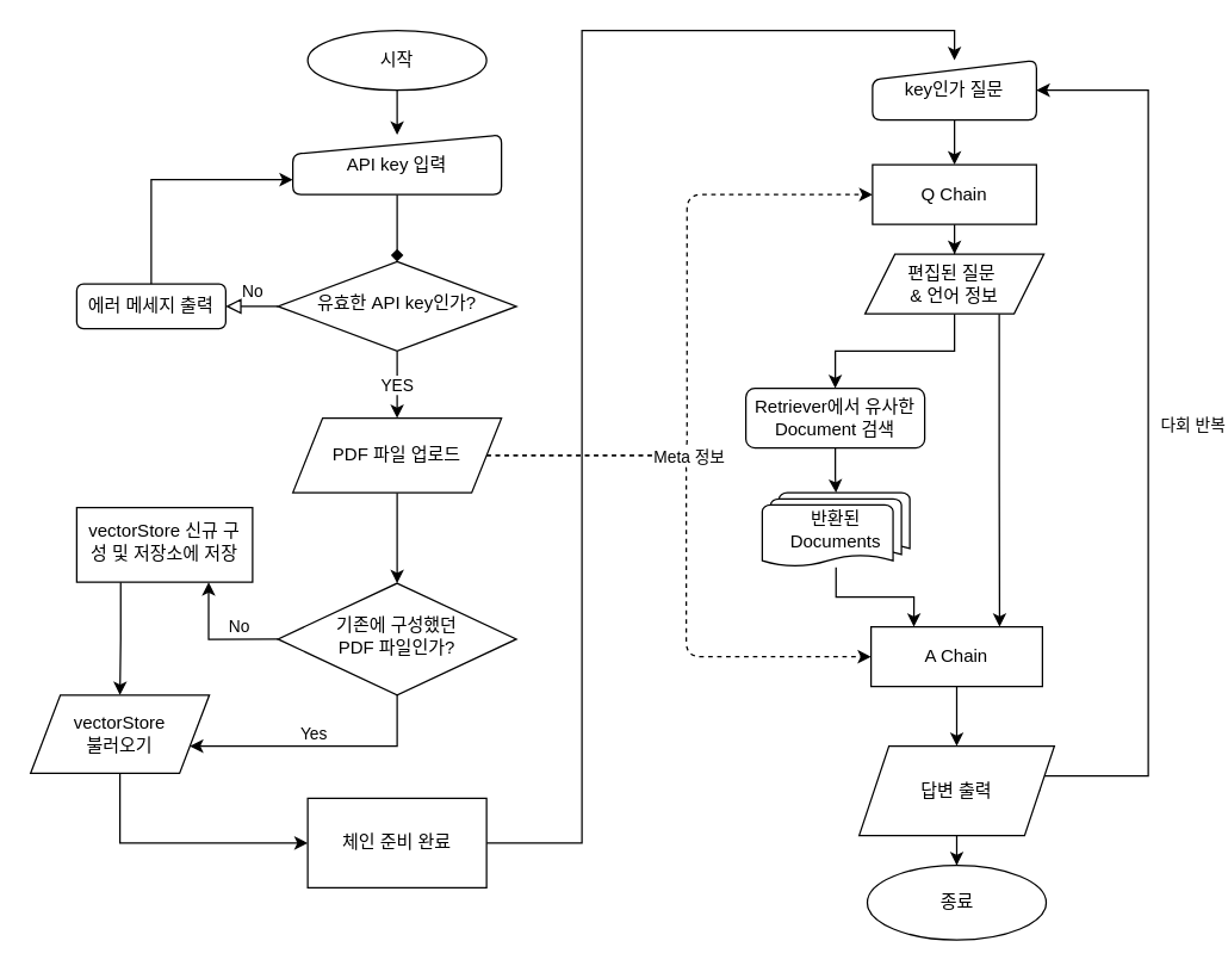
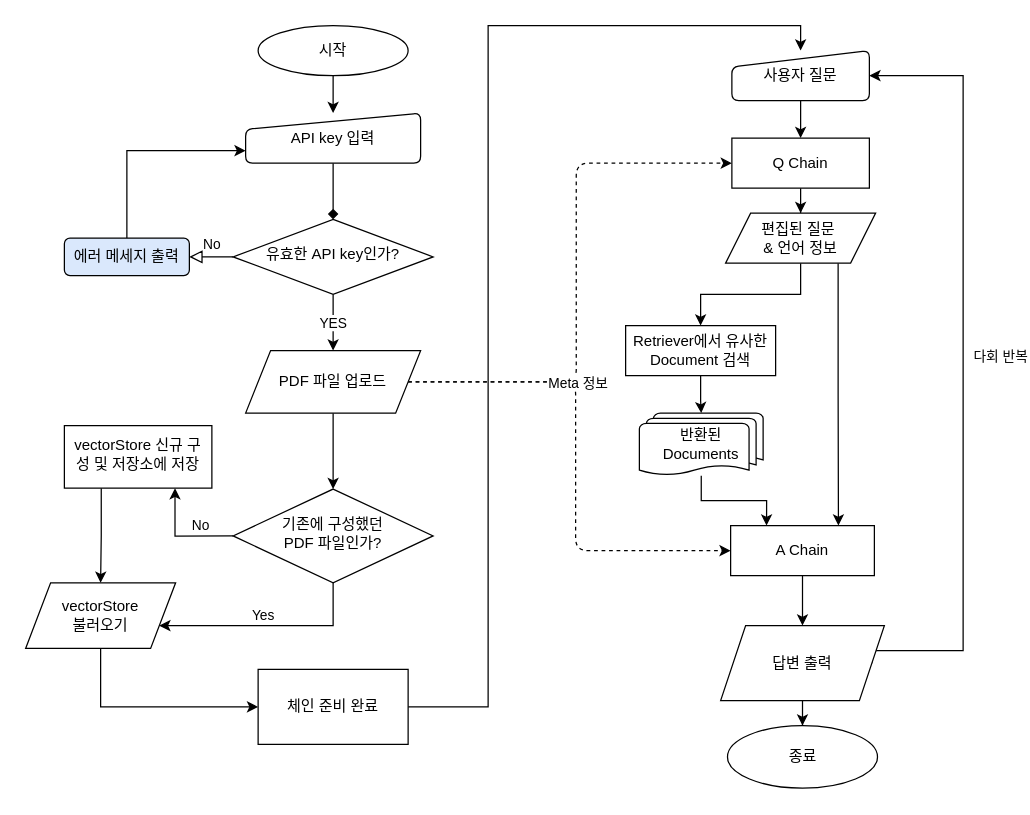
  <mxCell id="0" />
  <mxCell id="1" parent="0" />
  <mxCell id="2" value="No" style="edgeStyle=orthogonalEdgeStyle;rounded=0;html=1;jettySize=auto;orthogonalLoop=1;fontSize=11;endArrow=block;endFill=0;endSize=8;strokeWidth=1;shadow=0;labelBackgroundColor=none;" parent="1" source="4" target="6" edge="1"><mxGeometry y="10" relative="1" as="geometry"><mxPoint as="offset" /></mxGeometry></mxCell>
  <mxCell id="3" value="YES" style="edgeStyle=orthogonalEdgeStyle;rounded=0;orthogonalLoop=1;jettySize=auto;html=1;" edge="1" parent="1" source="4" target="15"><mxGeometry relative="1" as="geometry" /></mxCell>
  <mxCell id="4" value="유효한 API key인가?" style="rhombus;whiteSpace=wrap;html=1;shadow=0;fontFamily=Helvetica;fontSize=12;align=center;strokeWidth=1;spacing=6;spacingTop=-4;strokeColor=default;verticalAlign=middle;fontColor=default;fillColor=default;" parent="1" vertex="1"><mxGeometry x="186" y="175" width="160" height="60" as="geometry" /></mxCell>
  <mxCell id="5" style="edgeStyle=orthogonalEdgeStyle;rounded=0;orthogonalLoop=1;jettySize=auto;html=1;entryX=0;entryY=0.75;entryDx=0;entryDy=0;exitX=0.5;exitY=0;exitDx=0;exitDy=0;" edge="1" parent="1" source="6" target="8"><mxGeometry relative="1" as="geometry" /></mxCell>
- <mxCell id="6" value="에러 메세지 출력" style="rounded=1;whiteSpace=wrap;html=1;fontSize=12;glass=0;strokeWidth=1;shadow=0;" parent="1" vertex="1"><mxGeometry x="51" y="190" width="100" height="30" as="geometry" /></mxCell>
+ <mxCell id="6" value="에러 메세지 출력" style="rounded=1;whiteSpace=wrap;html=1;fontSize=12;glass=0;strokeWidth=1;shadow=0;fillColor=#dae8fc;" parent="1" vertex="1"><mxGeometry x="51" y="190" width="100" height="30" as="geometry" /></mxCell>
  <mxCell id="7" value="" style="edgeStyle=orthogonalEdgeStyle;rounded=0;orthogonalLoop=1;jettySize=auto;html=1;endArrow=diamond;" edge="1" parent="1" source="8" target="4"><mxGeometry relative="1" as="geometry" /></mxCell>
  <mxCell id="8" value="API key 입력" style="html=1;strokeWidth=1;shape=manualInput;whiteSpace=wrap;rounded=1;size=13;arcSize=11;strokeColor=default;align=center;verticalAlign=middle;fontFamily=Helvetica;fontSize=12;fontColor=default;fillColor=default;" vertex="1" parent="1"><mxGeometry x="196" y="90" width="140" height="40" as="geometry" /></mxCell>
  <mxCell id="9" value="" style="edgeStyle=orthogonalEdgeStyle;rounded=0;orthogonalLoop=1;jettySize=auto;html=1;" edge="1" parent="1" source="10" target="8"><mxGeometry relative="1" as="geometry" /></mxCell>
  <mxCell id="10" value="시작" style="ellipse;whiteSpace=wrap;html=1;" vertex="1" parent="1"><mxGeometry x="206" y="20" width="120" height="40" as="geometry" /></mxCell>
  <mxCell id="11" value="" style="edgeStyle=orthogonalEdgeStyle;rounded=0;orthogonalLoop=1;jettySize=auto;html=1;" edge="1" parent="1" source="15" target="17"><mxGeometry relative="1" as="geometry" /></mxCell>
  <mxCell id="12" style="edgeStyle=orthogonalEdgeStyle;rounded=1;orthogonalLoop=1;jettySize=auto;html=1;entryX=0;entryY=0.5;entryDx=0;entryDy=0;curved=0;dashed=1;" edge="1" parent="1" source="15" target="36"><mxGeometry relative="1" as="geometry" /></mxCell>
  <mxCell id="13" style="edgeStyle=orthogonalEdgeStyle;rounded=1;orthogonalLoop=1;jettySize=auto;html=1;entryX=0;entryY=0.5;entryDx=0;entryDy=0;curved=0;dashed=1;" edge="1" parent="1" source="15" target="29"><mxGeometry relative="1" as="geometry" /></mxCell>
  <mxCell id="14" value="Meta 정보" style="edgeLabel;html=1;align=center;verticalAlign=middle;resizable=0;points=[];" vertex="1" connectable="0" parent="13"><mxGeometry x="-0.532" y="2" relative="1" as="geometry"><mxPoint x="33" y="2" as="offset" /></mxGeometry></mxCell>
  <mxCell id="15" value="PDF 파일 업로드" style="shape=parallelogram;perimeter=parallelogramPerimeter;whiteSpace=wrap;html=1;fixedSize=1;" vertex="1" parent="1"><mxGeometry x="196" y="280" width="140" height="50" as="geometry" /></mxCell>
  <mxCell id="16" value="No" style="edgeStyle=orthogonalEdgeStyle;rounded=0;orthogonalLoop=1;jettySize=auto;html=1;entryX=0.75;entryY=1;entryDx=0;entryDy=0;exitX=0;exitY=0.5;exitDx=0;exitDy=0;" edge="1" parent="1" source="17" target="21"><mxGeometry x="-0.387" y="-8" relative="1" as="geometry"><mxPoint as="offset" /></mxGeometry></mxCell>
  <mxCell id="17" value="기존에 구성했던&lt;div&gt;PDF 파일인가?&lt;/div&gt;" style="rhombus;whiteSpace=wrap;html=1;shadow=0;fontFamily=Helvetica;fontSize=12;align=center;strokeWidth=1;spacing=6;spacingTop=-4;strokeColor=default;verticalAlign=middle;fontColor=default;fillColor=default;" vertex="1" parent="1"><mxGeometry x="186" y="390.75" width="160" height="75" as="geometry" /></mxCell>
  <mxCell id="18" value="" style="edgeStyle=orthogonalEdgeStyle;rounded=0;orthogonalLoop=1;jettySize=auto;html=1;entryX=0.25;entryY=0;entryDx=0;entryDy=0;" edge="1" parent="1" source="19" target="36"><mxGeometry relative="1" as="geometry" /></mxCell>
  <mxCell id="19" value="반환된 Documents" style="strokeWidth=1;html=1;shape=mxgraph.flowchart.multi-document;whiteSpace=wrap;" vertex="1" parent="1"><mxGeometry x="511" y="330" width="99" height="50" as="geometry" /></mxCell>
  <mxCell id="20" value="" style="edgeStyle=orthogonalEdgeStyle;rounded=0;orthogonalLoop=1;jettySize=auto;html=1;exitX=0.25;exitY=1;exitDx=0;exitDy=0;" edge="1" parent="1" source="21" target="24"><mxGeometry relative="1" as="geometry" /></mxCell>
  <mxCell id="21" value="vectorStore 신규 구성 및&amp;nbsp;&lt;span style=&quot;background-color: initial;&quot;&gt;저장소에 저장&lt;/span&gt;" style="whiteSpace=wrap;html=1;shadow=0;strokeWidth=1;spacing=6;spacingTop=-4;strokeColor=default;align=center;verticalAlign=middle;fontFamily=Helvetica;fontSize=12;fontColor=default;fillColor=default;" vertex="1" parent="1"><mxGeometry x="51" y="340" width="118" height="50" as="geometry" /></mxCell>
  <mxCell id="22" value="Yes" style="edgeStyle=orthogonalEdgeStyle;rounded=0;orthogonalLoop=1;jettySize=auto;html=1;strokeColor=default;exitX=0.5;exitY=1;exitDx=0;exitDy=0;" edge="1" parent="1" source="17" target="24"><mxGeometry x="0.042" y="-8" relative="1" as="geometry"><mxPoint x="160" y="470" as="targetPoint" /><Array as="points"><mxPoint x="266" y="500" /></Array><mxPoint as="offset" /></mxGeometry></mxCell>
  <mxCell id="23" style="edgeStyle=orthogonalEdgeStyle;rounded=0;orthogonalLoop=1;jettySize=auto;html=1;entryX=0;entryY=0.5;entryDx=0;entryDy=0;exitX=0.5;exitY=1;exitDx=0;exitDy=0;" edge="1" parent="1" source="24" target="37"><mxGeometry relative="1" as="geometry"><mxPoint x="206" y="485" as="targetPoint" /></mxGeometry></mxCell>
  <mxCell id="24" value="vectorStore&lt;div&gt;불러오기&lt;/div&gt;" style="shape=parallelogram;perimeter=parallelogramPerimeter;whiteSpace=wrap;html=1;fixedSize=1;" vertex="1" parent="1"><mxGeometry x="20" y="465.75" width="120" height="52.5" as="geometry" /></mxCell>
  <mxCell id="25" value="" style="edgeStyle=orthogonalEdgeStyle;rounded=0;orthogonalLoop=1;jettySize=auto;html=1;" edge="1" parent="1" source="26" target="29"><mxGeometry relative="1" as="geometry" /></mxCell>
- <mxCell id="26" value="key인가 질문" style="html=1;strokeWidth=1;shape=manualInput;whiteSpace=wrap;rounded=1;size=13;arcSize=11;strokeColor=default;align=center;verticalAlign=middle;fontFamily=Helvetica;fontSize=12;fontColor=default;fillColor=default;" vertex="1" parent="1"><mxGeometry x="585" y="40" width="110" height="40" as="geometry" /></mxCell>
+ <mxCell id="26" value="사용자 질문" style="html=1;strokeWidth=1;shape=manualInput;whiteSpace=wrap;rounded=1;size=13;arcSize=11;strokeColor=default;align=center;verticalAlign=middle;fontFamily=Helvetica;fontSize=12;fontColor=default;fillColor=default;" vertex="1" parent="1"><mxGeometry x="585" y="40" width="110" height="40" as="geometry" /></mxCell>
  <mxCell id="27" style="edgeStyle=orthogonalEdgeStyle;rounded=0;orthogonalLoop=1;jettySize=auto;html=1;entryX=0.5;entryY=0;entryDx=0;entryDy=0;exitX=1;exitY=0.5;exitDx=0;exitDy=0;" edge="1" parent="1" source="37" target="26"><mxGeometry relative="1" as="geometry"><mxPoint x="326" y="485" as="sourcePoint" /><Array as="points"><mxPoint x="390" y="565" /><mxPoint x="390" y="20" /><mxPoint x="640" y="20" /></Array></mxGeometry></mxCell>
  <mxCell id="28" value="" style="edgeStyle=orthogonalEdgeStyle;rounded=0;orthogonalLoop=1;jettySize=auto;html=1;" edge="1" parent="1" source="29" target="32"><mxGeometry relative="1" as="geometry" /></mxCell>
  <mxCell id="29" value="Q Chain" style="rounded=0;whiteSpace=wrap;html=1;" vertex="1" parent="1"><mxGeometry x="585" y="110" width="110" height="40" as="geometry" /></mxCell>
  <mxCell id="30" value="" style="edgeStyle=orthogonalEdgeStyle;rounded=0;orthogonalLoop=1;jettySize=auto;html=1;" edge="1" parent="1" source="32" target="34"><mxGeometry relative="1" as="geometry" /></mxCell>
  <mxCell id="31" style="edgeStyle=orthogonalEdgeStyle;rounded=0;orthogonalLoop=1;jettySize=auto;html=1;entryX=0.75;entryY=0;entryDx=0;entryDy=0;exitX=0.75;exitY=1;exitDx=0;exitDy=0;" edge="1" parent="1" source="32" target="36"><mxGeometry relative="1" as="geometry"><mxPoint x="660" y="250" as="sourcePoint" /></mxGeometry></mxCell>
  <mxCell id="32" value="편집된 질문&amp;nbsp;&lt;div&gt;&amp;amp; 언어 정보&lt;/div&gt;" style="shape=parallelogram;perimeter=parallelogramPerimeter;whiteSpace=wrap;html=1;fixedSize=1;rounded=0;strokeColor=default;align=center;verticalAlign=middle;fontFamily=Helvetica;fontSize=12;fontColor=default;fillColor=default;" vertex="1" parent="1"><mxGeometry x="580" y="170" width="120" height="40" as="geometry" /></mxCell>
  <mxCell id="33" value="" style="edgeStyle=orthogonalEdgeStyle;rounded=0;orthogonalLoop=1;jettySize=auto;html=1;" edge="1" parent="1" source="34" target="19"><mxGeometry relative="1" as="geometry" /></mxCell>
- <mxCell id="34" value="Retriever에서 유사한&lt;div&gt;Document 검색&lt;/div&gt;" style="whiteSpace=wrap;html=1;rounded=1;" vertex="1" parent="1"><mxGeometry x="500" y="260" width="120" height="40" as="geometry" /></mxCell>
+ <mxCell id="34" value="Retriever에서 유사한&lt;div&gt;Document 검색&lt;/div&gt;" style="rounded=0;whiteSpace=wrap;html=1;" vertex="1" parent="1"><mxGeometry x="500" y="260" width="120" height="40" as="geometry" /></mxCell>
  <mxCell id="35" value="" style="edgeStyle=orthogonalEdgeStyle;rounded=0;orthogonalLoop=1;jettySize=auto;html=1;" edge="1" parent="1" source="36" target="40"><mxGeometry relative="1" as="geometry" /></mxCell>
  <mxCell id="36" value="A Chain" style="rounded=0;whiteSpace=wrap;html=1;" vertex="1" parent="1"><mxGeometry x="584" y="420" width="115" height="40" as="geometry" /></mxCell>
  <mxCell id="37" value="체인 준비 완료" style="rounded=0;whiteSpace=wrap;html=1;" vertex="1" parent="1"><mxGeometry x="206" y="535" width="120" height="60" as="geometry" /></mxCell>
  <mxCell id="38" value="다회 반복" style="edgeStyle=orthogonalEdgeStyle;rounded=0;orthogonalLoop=1;jettySize=auto;html=1;entryX=1;entryY=0.5;entryDx=0;entryDy=0;exitX=1;exitY=0.5;exitDx=0;exitDy=0;" edge="1" parent="1" source="40" target="26"><mxGeometry x="0.03" y="-30" relative="1" as="geometry"><mxPoint x="730" y="520" as="sourcePoint" /><Array as="points"><mxPoint x="770" y="520" /><mxPoint x="770" y="60" /></Array><mxPoint as="offset" /></mxGeometry></mxCell>
  <mxCell id="39" value="" style="edgeStyle=orthogonalEdgeStyle;rounded=0;orthogonalLoop=1;jettySize=auto;html=1;" edge="1" parent="1" source="40" target="41"><mxGeometry relative="1" as="geometry" /></mxCell>
  <mxCell id="40" value="답변 출력" style="shape=parallelogram;perimeter=parallelogramPerimeter;whiteSpace=wrap;html=1;fixedSize=1;rounded=0;strokeColor=default;align=center;verticalAlign=middle;fontFamily=Helvetica;fontSize=12;fontColor=default;fillColor=default;" vertex="1" parent="1"><mxGeometry x="576" y="500" width="131" height="60" as="geometry" /></mxCell>
  <mxCell id="41" value="종료" style="ellipse;whiteSpace=wrap;html=1;" vertex="1" parent="1"><mxGeometry x="581.5" y="580" width="120" height="50" as="geometry" /></mxCell>
